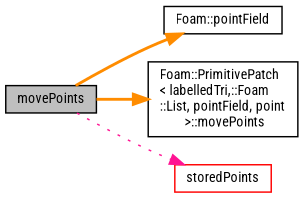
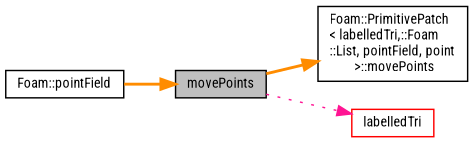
  digraph {
    fontname="Roboto Condensed"
    rankdir=LR
    node [color=black fontname="Roboto Condensed" fontsize=10 shape=record]
    edge [color=darkorange fontname="Roboto Condensed" fontsize=10 labelfontname=Helvetica labelfontsize=10 style=bold]
    n1 [fillcolor=grey75 fontcolor=black height=0.2 label=movePoints style=filled width=0.4]
    n2 [height=0.2 label="Foam::pointField" width=0.4]
    n3 [height=0.2 label="Foam::PrimitivePatch\l\< labelledTri,::Foam\l::List, pointField, point\l \>::movePoints" width=0.4]
-   n4 [color=red height=0.2 label=storedPoints width=0.4]
-   n1 -> n2
+   n4 [color=red height=0.2 label=labelledTri width=0.4]
+   n2 -> n1
    n1 -> n3
    n1 -> n4 [color=deeppink style=dotted]
  }
